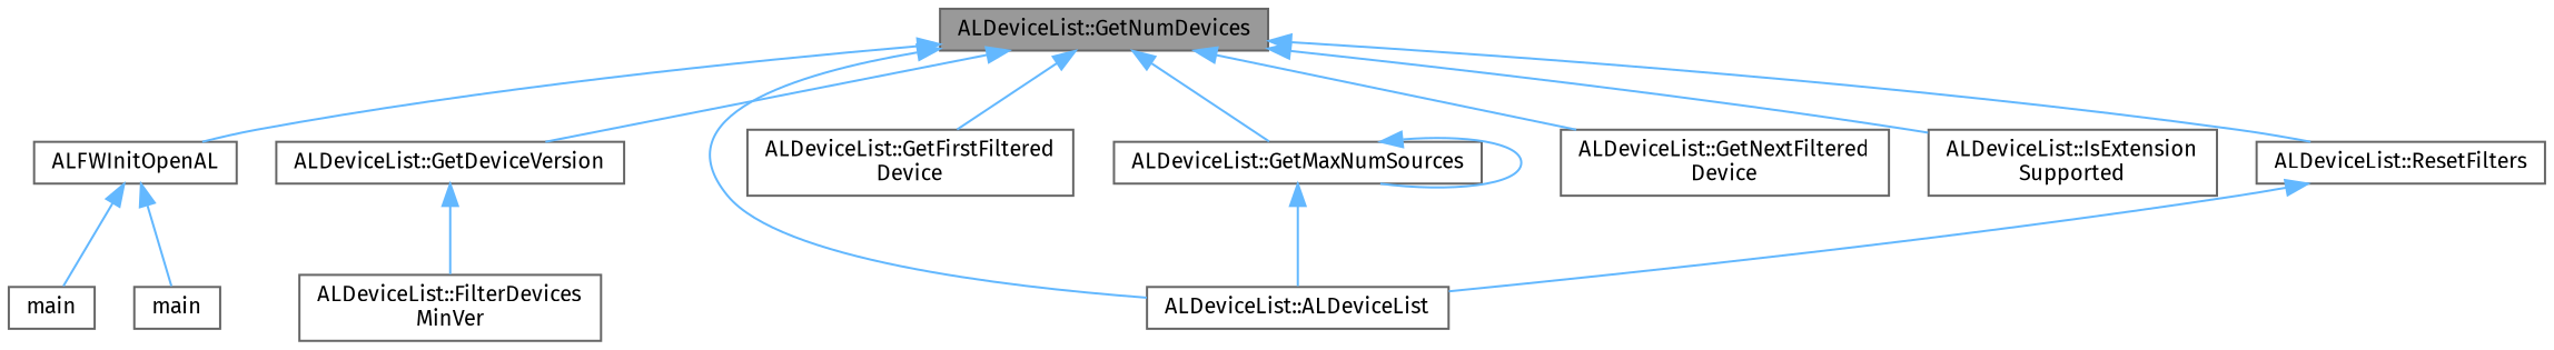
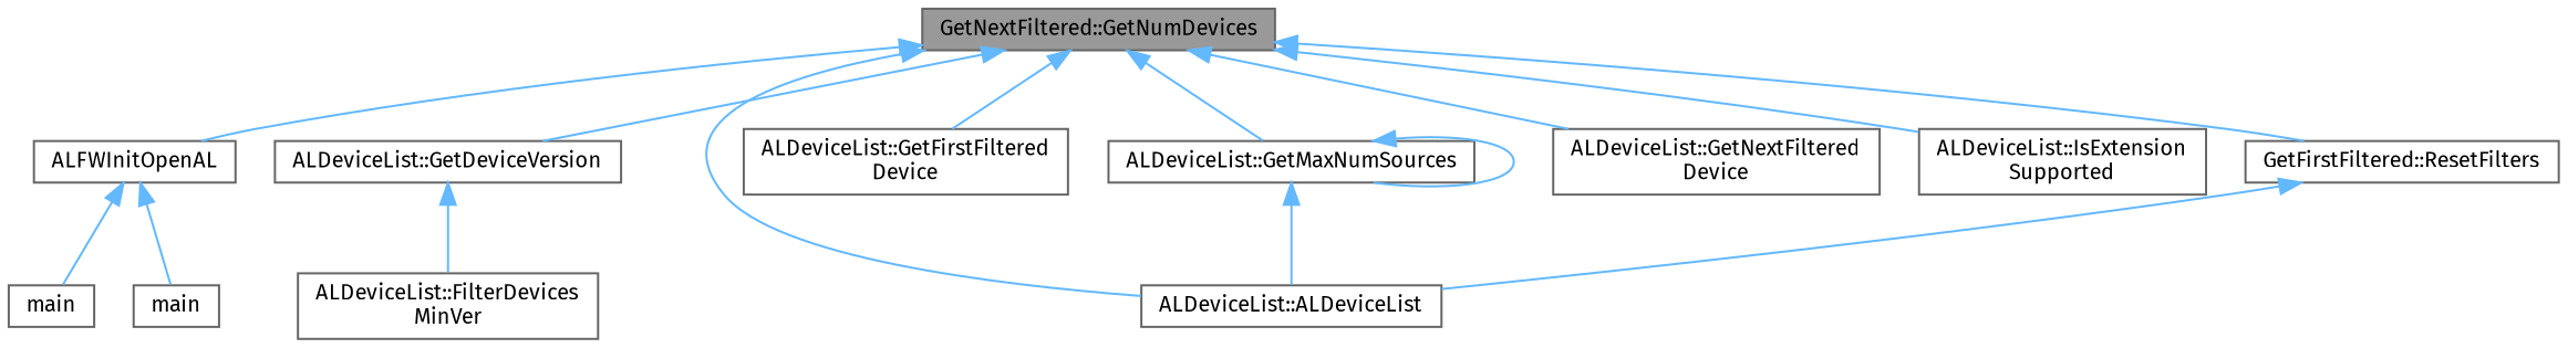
  digraph {
    fontname="Fira Sans"
    rankdir=TB
    node [color=grey40 fillcolor=white fontname="Fira Sans" fontsize=10 shape=box style=filled]
    edge [color=steelblue1 dir=back fontname="Fira Sans" fontsize=10 labelfontname=Helvetica labelfontsize=10 style=solid]
-   n1 [color=gray40 fillcolor=grey60 fontcolor=black height=0.2 label="ALDeviceList::GetNumDevices" width=0.4]
+   n1 [color=gray40 fillcolor=grey60 fontcolor=black height=0.2 label="GetNextFiltered::GetNumDevices" width=0.4]
    n2 [height=0.2 label="ALDeviceList::ALDeviceList" width=0.4]
    n3 [height=0.2 label=ALFWInitOpenAL width=0.4]
    n4 [height=0.2 label="ALDeviceList::GetDeviceVersion" width=0.4]
    n5 [height=0.2 label="ALDeviceList::GetFirstFiltered\lDevice" width=0.4]
    n6 [height=0.2 label="ALDeviceList::GetMaxNumSources" width=0.4]
    n7 [height=0.2 label="ALDeviceList::GetNextFiltered\lDevice" width=0.4]
    n8 [height=0.2 label="ALDeviceList::IsExtension\lSupported" width=0.4]
-   n9 [height=0.2 label="ALDeviceList::ResetFilters" width=0.4]
+   n9 [height=0.2 label="GetFirstFiltered::ResetFilters" width=0.4]
    n10 [height=0.2 label=main width=0.4]
    n11 [height=0.2 label=main width=0.4]
    n12 [height=0.2 label="ALDeviceList::FilterDevices\lMinVer" width=0.4]
    n1 -> n2
    n1 -> n3
    n1 -> n4
    n1 -> n5
    n1 -> n6
    n1 -> n7
    n1 -> n8
    n1 -> n9
    n3 -> n10
    n3 -> n11
    n4 -> n12
    n6 -> n2
    n6 -> n6
    n9 -> n2
  }
